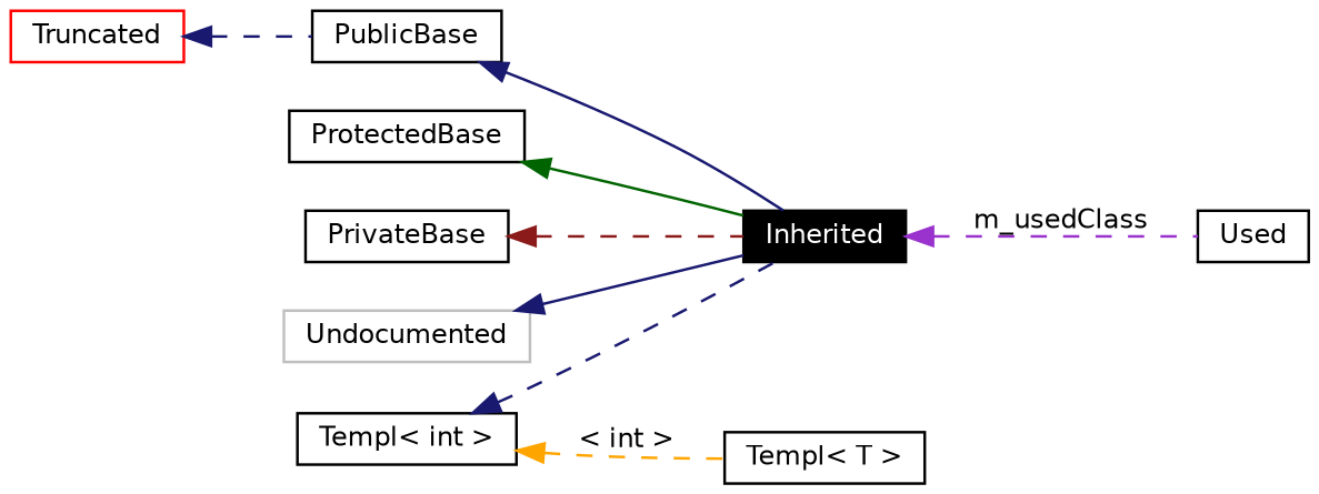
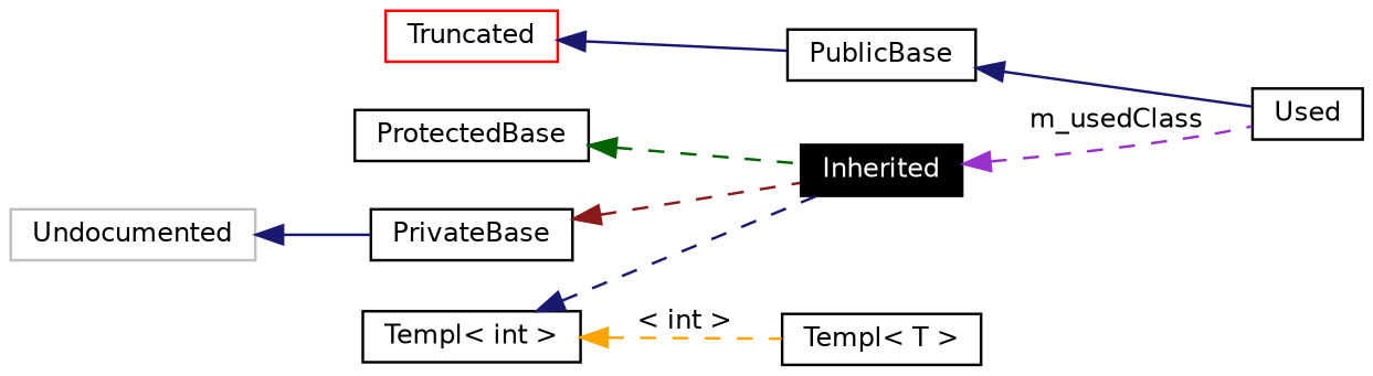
  digraph {
    rankdir=LR
    node [color=black fontname=Helvetica fontsize=10 shape=box]
    edge [color=midnightblue dir=back fontname=Helvetica fontsize=10 labelfontname=Helvetica labelfontsize=10 style=dashed]
    n1 [fontcolor=white height=0.2 label=Inherited style=filled width=0.4]
    n2 [height=0.2 label=Used width=0.4]
    n3 [height=0.2 label=PublicBase width=0.4]
    n4 [color=red height=0.2 label=Truncated width=0.4]
    n5 [height=0.2 label=ProtectedBase width=0.4]
    n6 [height=0.2 label=PrivateBase width=0.4]
    n7 [color=grey75 height=0.2 label=Undocumented width=0.4]
    n8 [height=0.2 label="Templ< int >" width=0.4]
    n9 [height=0.2 label="Templ< T >" width=0.4]
    n1 -> n2 [color=darkorchid3 label=m_usedClass]
-   n3 -> n1 [style=solid]
-   n4 -> n3
-   n5 -> n1 [color=darkgreen style=solid]
+   n3 -> n2 [style=solid]
+   n4 -> n3 [style=solid]
+   n5 -> n1 [color=darkgreen]
    n6 -> n1 [color=firebrick4]
-   n7 -> n1 [style=solid]
+   n7 -> n6 [style=solid]
    n8 -> n1
    n8 -> n9 [color=orange label="< int >"]
  }
